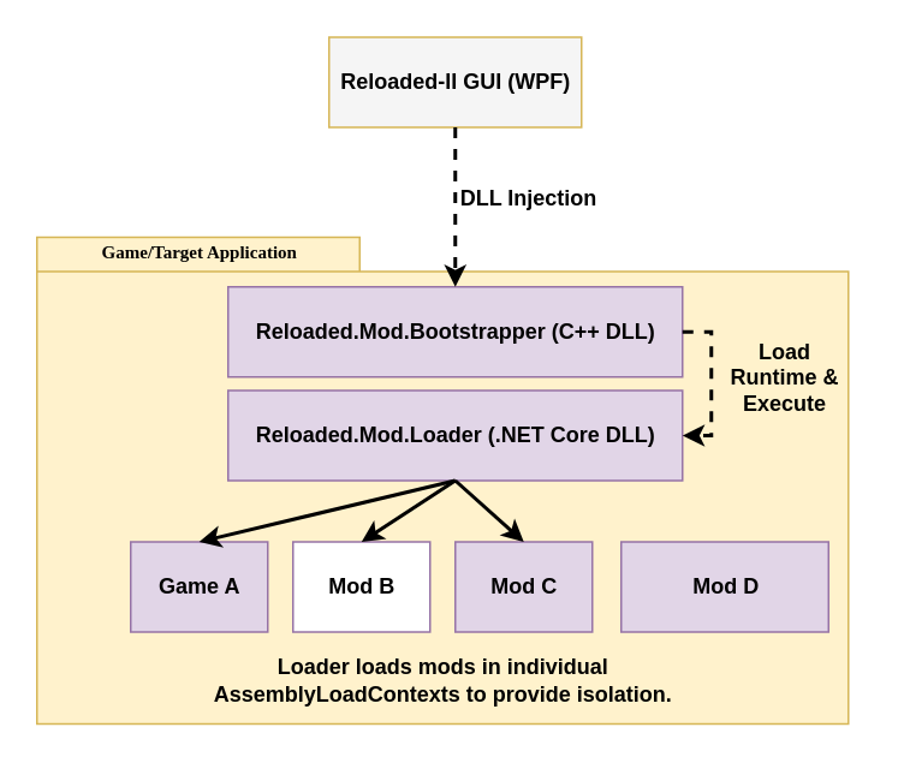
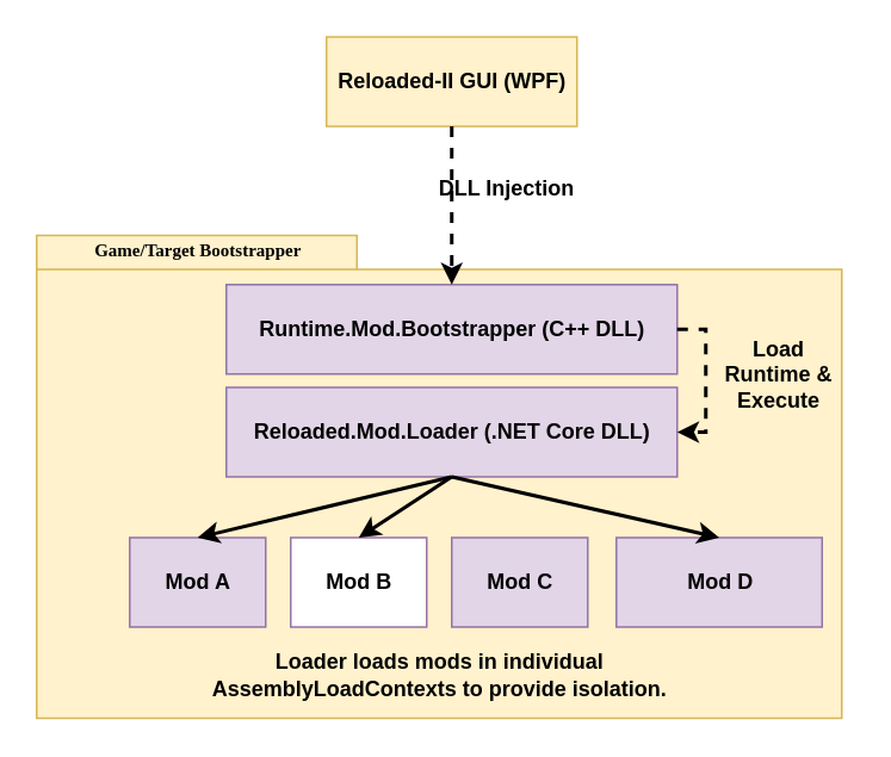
  <mxCell id="0" />
  <mxCell id="1" parent="0" />
- <mxCell id="2" value="&lt;span&gt;Reloaded-II GUI (WPF)&lt;/span&gt;" style="html=1;align=center;fillColor=#f5f5f5;strokeColor=#d6b656;fontStyle=1;" parent="1" vertex="1"><mxGeometry x="182" y="20" width="140" height="50" as="geometry" /></mxCell>
- <mxCell id="3" value="DLL Injection" style="text;html=1;strokeColor=none;fillColor=none;align=center;verticalAlign=middle;whiteSpace=wrap;rounded=0;fontStyle=1" parent="1" vertex="1"><mxGeometry x="252" y="100" width="82" height="20" as="geometry" /></mxCell>
+ <mxCell id="2" value="&lt;span&gt;Reloaded-II GUI (WPF)&lt;/span&gt;" style="html=1;align=center;fillColor=#fff2cc;strokeColor=#d6b656;fontStyle=1" parent="1" vertex="1"><mxGeometry x="182" y="20" width="140" height="50" as="geometry" /></mxCell>
+ <mxCell id="3" value="DLL Injection" style="text;html=1;strokeColor=none;fillColor=none;align=center;verticalAlign=middle;whiteSpace=wrap;rounded=0;fontStyle=1" parent="1" vertex="1"><mxGeometry x="242" y="95" width="82" height="20" as="geometry" /></mxCell>
  <mxCell id="4" value="" style="group" parent="1" vertex="1" connectable="0"><mxGeometry x="20" y="131" width="450" height="270" as="geometry" /></mxCell>
  <mxCell id="5" value="" style="group" parent="4" vertex="1" connectable="0"><mxGeometry width="450" height="270" as="geometry" /></mxCell>
  <mxCell id="6" value="" style="shape=folder;fontStyle=1;spacingTop=10;tabWidth=179;tabHeight=19;tabPosition=left;html=1;rounded=0;shadow=0;comic=0;labelBackgroundColor=none;strokeColor=#d6b656;strokeWidth=1;fillColor=#fff2cc;fontFamily=Verdana;fontSize=10;align=center;" parent="5" vertex="1"><mxGeometry width="450" height="270" as="geometry" /></mxCell>
- <mxCell id="7" value="Game/Target Application" style="text;html=1;align=center;verticalAlign=top;spacingTop=-4;fontSize=10;fontFamily=Verdana;fontColor=#000000;fontStyle=1" parent="5" vertex="1"><mxGeometry width="180" height="20" as="geometry" /></mxCell>
- <mxCell id="8" value="&lt;span&gt;Reloaded.Mod.Bootstrapper (C++ DLL)&lt;/span&gt;" style="html=1;align=center;fillColor=#e1d5e7;strokeColor=#9673a6;fontStyle=1" vertex="1" parent="5"><mxGeometry x="106" y="27.5" width="252" height="50" as="geometry" /></mxCell>
+ <mxCell id="7" value="Game/Target Bootstrapper" style="text;html=1;align=center;verticalAlign=top;spacingTop=-4;fontSize=10;fontFamily=Verdana;fontColor=#000000;fontStyle=1" parent="5" vertex="1"><mxGeometry width="180" height="20" as="geometry" /></mxCell>
+ <mxCell id="8" value="&lt;span&gt;Runtime.Mod.Bootstrapper (C++ DLL)&lt;/span&gt;" style="html=1;align=center;fillColor=#e1d5e7;strokeColor=#9673a6;fontStyle=1" vertex="1" parent="5"><mxGeometry x="106" y="27.5" width="252" height="50" as="geometry" /></mxCell>
  <mxCell id="9" value="Load&lt;br&gt;Runtime &amp;amp; Execute" style="text;html=1;strokeColor=none;fillColor=none;align=center;verticalAlign=middle;whiteSpace=wrap;rounded=0;fontStyle=1;rotation=0;" vertex="1" parent="5"><mxGeometry x="374" y="67.5" width="82" height="20" as="geometry" /></mxCell>
  <mxCell id="10" value="&lt;span&gt;Reloaded.Mod.Loader (.NET Core DLL)&lt;/span&gt;" style="html=1;align=center;fillColor=#e1d5e7;strokeColor=#9673a6;fontStyle=1" parent="4" vertex="1"><mxGeometry x="106" y="85" width="252" height="50" as="geometry" /></mxCell>
- <mxCell id="11" value="&lt;span&gt;Game A&lt;/span&gt;" style="html=1;align=center;fillColor=#e1d5e7;strokeColor=#9673a6;fontStyle=1" parent="4" vertex="1"><mxGeometry x="52" y="169" width="76" height="50" as="geometry" /></mxCell>
+ <mxCell id="11" value="&lt;span&gt;Mod A&lt;/span&gt;" style="html=1;align=center;fillColor=#e1d5e7;strokeColor=#9673a6;fontStyle=1" parent="4" vertex="1"><mxGeometry x="52" y="169" width="76" height="50" as="geometry" /></mxCell>
  <mxCell id="12" value="&lt;span&gt;Mod B&lt;/span&gt;" style="html=1;align=center;fillColor=#ffffff;strokeColor=#9673a6;fontStyle=1;" parent="4" vertex="1"><mxGeometry x="142" y="169" width="76" height="50" as="geometry" /></mxCell>
  <mxCell id="13" value="&lt;span&gt;Mod C&lt;/span&gt;" style="html=1;align=center;fillColor=#e1d5e7;strokeColor=#9673a6;fontStyle=1" parent="4" vertex="1"><mxGeometry x="232" y="169" width="76" height="50" as="geometry" /></mxCell>
  <mxCell id="14" value="&lt;span&gt;Mod D&lt;/span&gt;" style="html=1;align=center;fillColor=#e1d5e7;strokeColor=#9673a6;fontStyle=1" parent="4" vertex="1"><mxGeometry x="324" y="169" width="115" height="50" as="geometry" /></mxCell>
  <mxCell id="15" style="rounded=0;orthogonalLoop=1;jettySize=auto;html=1;exitX=0.5;exitY=1;exitDx=0;exitDy=0;entryX=0.5;entryY=0;entryDx=0;entryDy=0;strokeWidth=2;" parent="4" source="10" target="11" edge="1"><mxGeometry relative="1" as="geometry"><mxPoint x="224.5" y="130" as="sourcePoint" /><mxPoint x="224.5" y="250" as="targetPoint" /></mxGeometry></mxCell>
  <mxCell id="16" style="rounded=0;orthogonalLoop=1;jettySize=auto;html=1;exitX=0.5;exitY=1;exitDx=0;exitDy=0;entryX=0.5;entryY=0;entryDx=0;entryDy=0;strokeWidth=2;" parent="4" source="10" target="12" edge="1"><mxGeometry relative="1" as="geometry"><mxPoint x="235" y="119" as="sourcePoint" /><mxPoint x="100" y="179" as="targetPoint" /></mxGeometry></mxCell>
- <mxCell id="17" style="rounded=0;orthogonalLoop=1;jettySize=auto;html=1;entryX=0.5;entryY=0;entryDx=0;entryDy=0;strokeWidth=2;exitX=0.5;exitY=1;exitDx=0;exitDy=0;" parent="4" source="10" target="13" edge="1"><mxGeometry relative="1" as="geometry"><mxPoint x="224" y="109" as="sourcePoint" /><mxPoint x="190" y="179" as="targetPoint" /></mxGeometry></mxCell>
+ <mxCell id="18" style="rounded=0;orthogonalLoop=1;jettySize=auto;html=1;entryX=0.5;entryY=0;entryDx=0;entryDy=0;strokeWidth=2;exitX=0.5;exitY=1;exitDx=0;exitDy=0;" parent="4" source="10" target="14" edge="1"><mxGeometry relative="1" as="geometry"><mxPoint x="235" y="119" as="sourcePoint" /><mxPoint x="280" y="179" as="targetPoint" /></mxGeometry></mxCell>
  <mxCell id="19" value="Loader loads mods in individual AssemblyLoadContexts to provide isolation." style="text;html=1;strokeColor=none;fillColor=none;align=center;verticalAlign=middle;whiteSpace=wrap;rounded=0;fontStyle=1" parent="4" vertex="1"><mxGeometry x="84" y="231" width="283" height="30" as="geometry" /></mxCell>
  <mxCell id="20" style="rounded=0;orthogonalLoop=1;jettySize=auto;html=1;exitX=1;exitY=0.5;exitDx=0;exitDy=0;entryX=1;entryY=0.5;entryDx=0;entryDy=0;dashed=1;strokeWidth=2;edgeStyle=orthogonalEdgeStyle;" edge="1" parent="4" source="8" target="10"><mxGeometry relative="1" as="geometry"><mxPoint x="374.095" y="33.357" as="sourcePoint" /><mxPoint x="374.095" y="121.929" as="targetPoint" /><Array as="points"><mxPoint x="374" y="53" /><mxPoint x="374" y="110" /></Array></mxGeometry></mxCell>
  <mxCell id="21" style="rounded=0;orthogonalLoop=1;jettySize=auto;html=1;exitX=0.5;exitY=1;exitDx=0;exitDy=0;entryX=0.5;entryY=0;entryDx=0;entryDy=0;dashed=1;strokeWidth=2;" parent="1" source="2" target="8" edge="1"><mxGeometry relative="1" as="geometry" /></mxCell>
